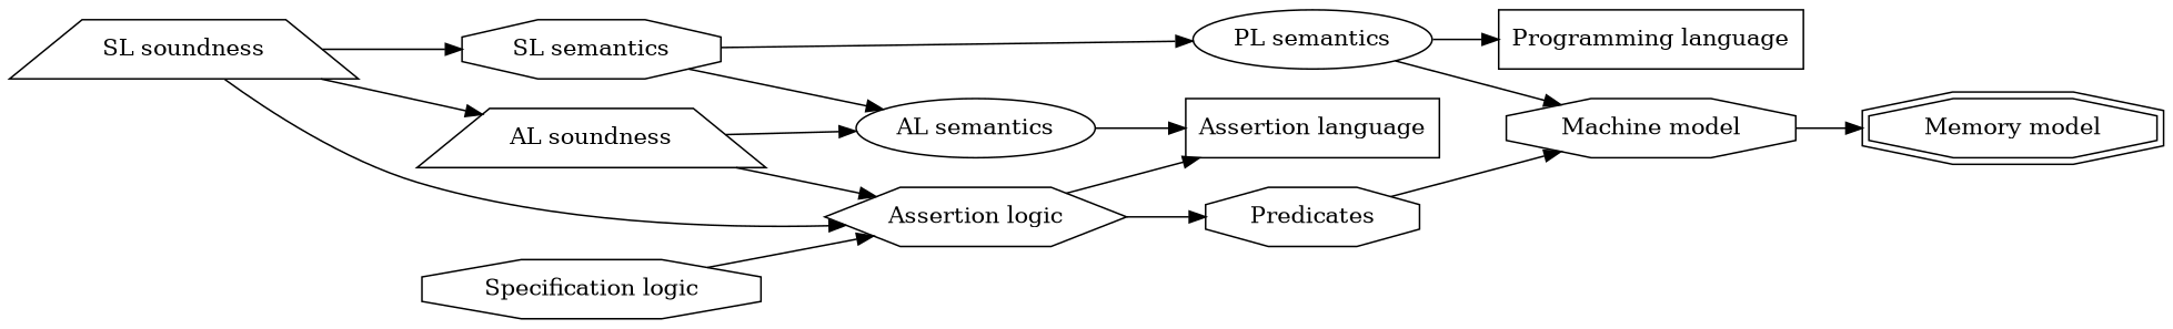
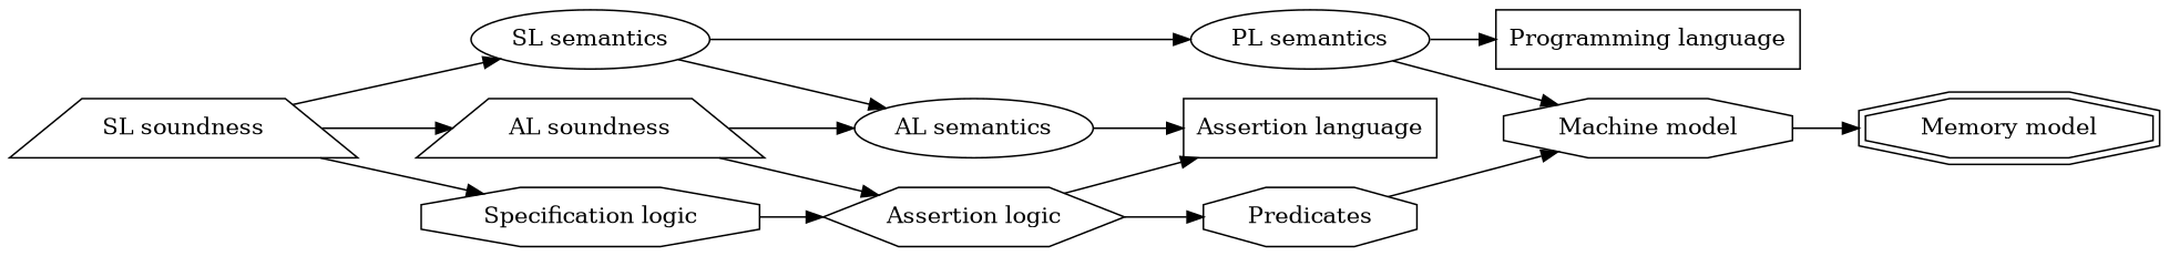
  digraph {
    rankdir=LR
    node [fillcolor=white shape=octagon style=filled group=AL]
    n1 [label="Memory model" shape=doubleoctagon group=""]
    n2 [group=PL label="Programming language" shape=box]
    n3 [group=PL label="Machine model"]
    n4 [label="Assertion language" shape=box]
    n5 [label=Predicates]
    n6 [group=PL label="PL semantics" shape=ellipse]
    n7 [label="AL semantics" shape=ellipse]
-   n8 [group=SL label="SL semantics"]
+   n8 [group=SL label="SL semantics" shape=ellipse]
    n9 [label="AL soundness" shape=trapezium]
    n10 [label="Assertion logic" shape=hexagon]
    n11 [group=SL label="Specification logic"]
    n12 [group=SL label="SL soundness" shape=trapezium]
    subgraph sub_1 {
      rank=sink
      n1
    }
    n3 -> n1
    n5 -> n3
    n6 -> n2
    n6 -> n3
    n7 -> n4
    n8 -> n6
    n8 -> n7
    n9 -> n7
    n9 -> n10
    n10 -> n4
    n10 -> n5
    n11 -> n10
    n12 -> n8
    n12 -> n9
-   n12 -> n10
+   n12 -> n11
  }
